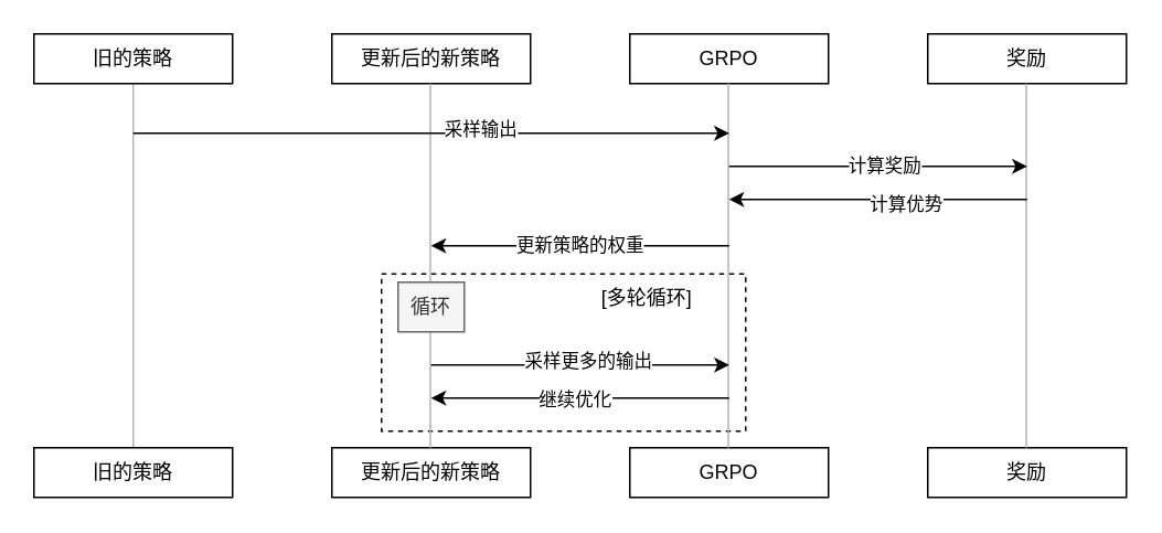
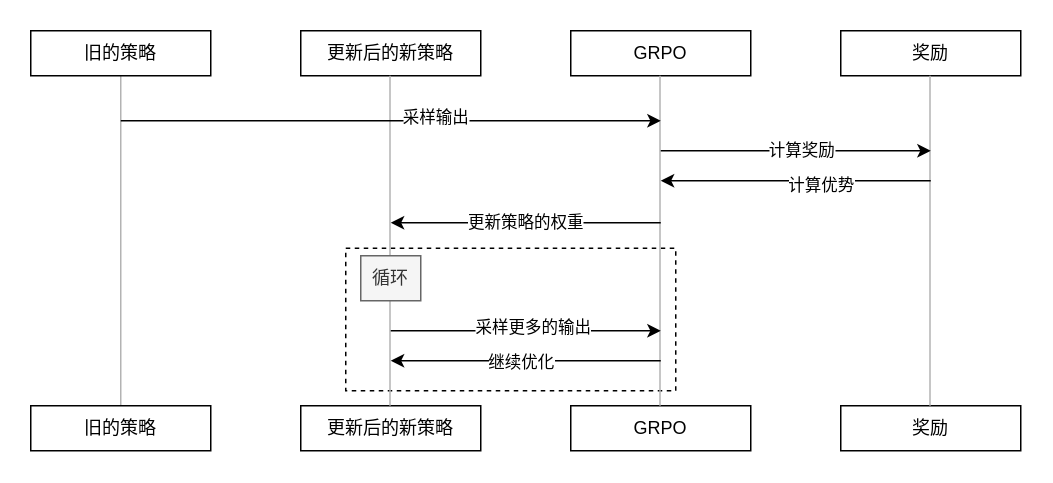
  <mxCell id="0" />
  <mxCell id="1" parent="0" />
  <mxCell id="2" value="" style="rounded=0;whiteSpace=wrap;html=1;dashed=1;" vertex="1" parent="1"><mxGeometry x="230" y="165" width="220" height="95" as="geometry" /></mxCell>
  <mxCell id="3" style="edgeStyle=none;html=1;exitX=0.5;exitY=1;exitDx=0;exitDy=0;entryX=0.5;entryY=0;entryDx=0;entryDy=0;endArrow=none;endFill=0;strokeColor=#B3B3B3;" edge="1" parent="1" source="4" target="5"><mxGeometry relative="1" as="geometry" /></mxCell>
  <mxCell id="4" value="旧的策略" style="rounded=0;whiteSpace=wrap;html=1;" vertex="1" parent="1"><mxGeometry x="20" y="20" width="120" height="30" as="geometry" /></mxCell>
  <mxCell id="5" value="旧的策略" style="rounded=0;whiteSpace=wrap;html=1;" vertex="1" parent="1"><mxGeometry x="20" y="270" width="120" height="30" as="geometry" /></mxCell>
  <mxCell id="6" value="更新后的新策略" style="rounded=0;whiteSpace=wrap;html=1;" vertex="1" parent="1"><mxGeometry x="200" y="20" width="120" height="30" as="geometry" /></mxCell>
  <mxCell id="7" value="更新后的新策略" style="rounded=0;whiteSpace=wrap;html=1;" vertex="1" parent="1"><mxGeometry x="200" y="270" width="120" height="30" as="geometry" /></mxCell>
  <mxCell id="8" value="GRPO" style="rounded=0;whiteSpace=wrap;html=1;" vertex="1" parent="1"><mxGeometry x="380" y="20" width="120" height="30" as="geometry" /></mxCell>
  <mxCell id="9" value="奖励" style="rounded=0;whiteSpace=wrap;html=1;" vertex="1" parent="1"><mxGeometry x="560" y="20" width="120" height="30" as="geometry" /></mxCell>
  <mxCell id="10" value="GRPO" style="rounded=0;whiteSpace=wrap;html=1;" vertex="1" parent="1"><mxGeometry x="380" y="270" width="120" height="30" as="geometry" /></mxCell>
  <mxCell id="11" value="奖励" style="rounded=0;whiteSpace=wrap;html=1;" vertex="1" parent="1"><mxGeometry x="560" y="270" width="120" height="30" as="geometry" /></mxCell>
  <mxCell id="12" style="edgeStyle=none;html=1;exitX=0.5;exitY=1;exitDx=0;exitDy=0;entryX=0.5;entryY=0;entryDx=0;entryDy=0;endArrow=none;endFill=0;strokeColor=#B3B3B3;" edge="1" parent="1"><mxGeometry relative="1" as="geometry"><mxPoint x="259.5" y="50" as="sourcePoint" /><mxPoint x="259.5" y="270" as="targetPoint" /></mxGeometry></mxCell>
  <mxCell id="13" style="edgeStyle=none;html=1;exitX=0.5;exitY=1;exitDx=0;exitDy=0;entryX=0.5;entryY=0;entryDx=0;entryDy=0;endArrow=none;endFill=0;strokeColor=#B3B3B3;" edge="1" parent="1"><mxGeometry relative="1" as="geometry"><mxPoint x="439.5" y="50" as="sourcePoint" /><mxPoint x="439.5" y="270" as="targetPoint" /></mxGeometry></mxCell>
  <mxCell id="14" style="edgeStyle=none;html=1;exitX=0.5;exitY=1;exitDx=0;exitDy=0;entryX=0.5;entryY=0;entryDx=0;entryDy=0;endArrow=none;endFill=0;strokeColor=#B3B3B3;" edge="1" parent="1"><mxGeometry relative="1" as="geometry"><mxPoint x="619.5" y="50" as="sourcePoint" /><mxPoint x="619.5" y="270" as="targetPoint" /></mxGeometry></mxCell>
  <mxCell id="15" value="" style="endArrow=classic;html=1;" edge="1" parent="1"><mxGeometry width="50" height="50" relative="1" as="geometry"><mxPoint x="80" y="80" as="sourcePoint" /><mxPoint x="440" y="80" as="targetPoint" /></mxGeometry></mxCell>
  <mxCell id="16" value="采样输出" style="edgeLabel;html=1;align=center;verticalAlign=middle;resizable=0;points=[];" vertex="1" connectable="0" parent="15"><mxGeometry x="0.161" y="3" relative="1" as="geometry"><mxPoint as="offset" /></mxGeometry></mxCell>
  <mxCell id="17" value="" style="endArrow=classic;html=1;" edge="1" parent="1"><mxGeometry width="50" height="50" relative="1" as="geometry"><mxPoint x="440" y="100" as="sourcePoint" /><mxPoint x="620" y="100" as="targetPoint" /></mxGeometry></mxCell>
  <mxCell id="18" value="计算奖励" style="edgeLabel;html=1;align=center;verticalAlign=middle;resizable=0;points=[];" vertex="1" connectable="0" parent="17"><mxGeometry x="0.033" y="1" relative="1" as="geometry"><mxPoint as="offset" /></mxGeometry></mxCell>
  <mxCell id="19" value="" style="endArrow=classic;html=1;" edge="1" parent="1"><mxGeometry width="50" height="50" relative="1" as="geometry"><mxPoint x="620" y="120" as="sourcePoint" /><mxPoint x="440" y="120" as="targetPoint" /></mxGeometry></mxCell>
  <mxCell id="20" value="计算优势" style="edgeLabel;html=1;align=center;verticalAlign=middle;resizable=0;points=[];" vertex="1" connectable="0" parent="19"><mxGeometry x="-0.178" y="2" relative="1" as="geometry"><mxPoint as="offset" /></mxGeometry></mxCell>
  <mxCell id="21" value="" style="endArrow=classic;html=1;" edge="1" parent="1"><mxGeometry width="50" height="50" relative="1" as="geometry"><mxPoint x="440" y="148" as="sourcePoint" /><mxPoint x="260" y="148" as="targetPoint" /></mxGeometry></mxCell>
  <mxCell id="22" value="更新策略的权重" style="edgeLabel;html=1;align=center;verticalAlign=middle;resizable=0;points=[];" vertex="1" connectable="0" parent="21"><mxGeometry x="0.011" y="-1" relative="1" as="geometry"><mxPoint as="offset" /></mxGeometry></mxCell>
  <mxCell id="23" value="循环" style="rounded=0;whiteSpace=wrap;html=1;fillColor=#f5f5f5;fontColor=#333333;strokeColor=#666666;" vertex="1" parent="1"><mxGeometry x="240" y="170" width="40" height="30" as="geometry" /></mxCell>
- <mxCell id="24" value="[多轮循环]" style="text;html=1;align=center;verticalAlign=middle;resizable=0;points=[];autosize=1;strokeColor=none;fillColor=none;" vertex="1" parent="1"><mxGeometry x="350" y="165" width="80" height="30" as="geometry" /></mxCell>
  <mxCell id="25" value="" style="endArrow=classic;html=1;" edge="1" parent="1"><mxGeometry width="50" height="50" relative="1" as="geometry"><mxPoint x="260" y="220" as="sourcePoint" /><mxPoint x="440" y="220" as="targetPoint" /></mxGeometry></mxCell>
  <mxCell id="26" value="采样更多的输出" style="edgeLabel;html=1;align=center;verticalAlign=middle;resizable=0;points=[];" vertex="1" connectable="0" parent="25"><mxGeometry x="0.044" y="3" relative="1" as="geometry"><mxPoint as="offset" /></mxGeometry></mxCell>
  <mxCell id="27" value="" style="endArrow=classic;html=1;" edge="1" parent="1"><mxGeometry width="50" height="50" relative="1" as="geometry"><mxPoint x="440" y="240" as="sourcePoint" /><mxPoint x="260" y="240" as="targetPoint" /></mxGeometry></mxCell>
  <mxCell id="28" value="继续优化" style="edgeLabel;html=1;align=center;verticalAlign=middle;resizable=0;points=[];" vertex="1" connectable="0" parent="27"><mxGeometry x="0.044" relative="1" as="geometry"><mxPoint as="offset" /></mxGeometry></mxCell>
